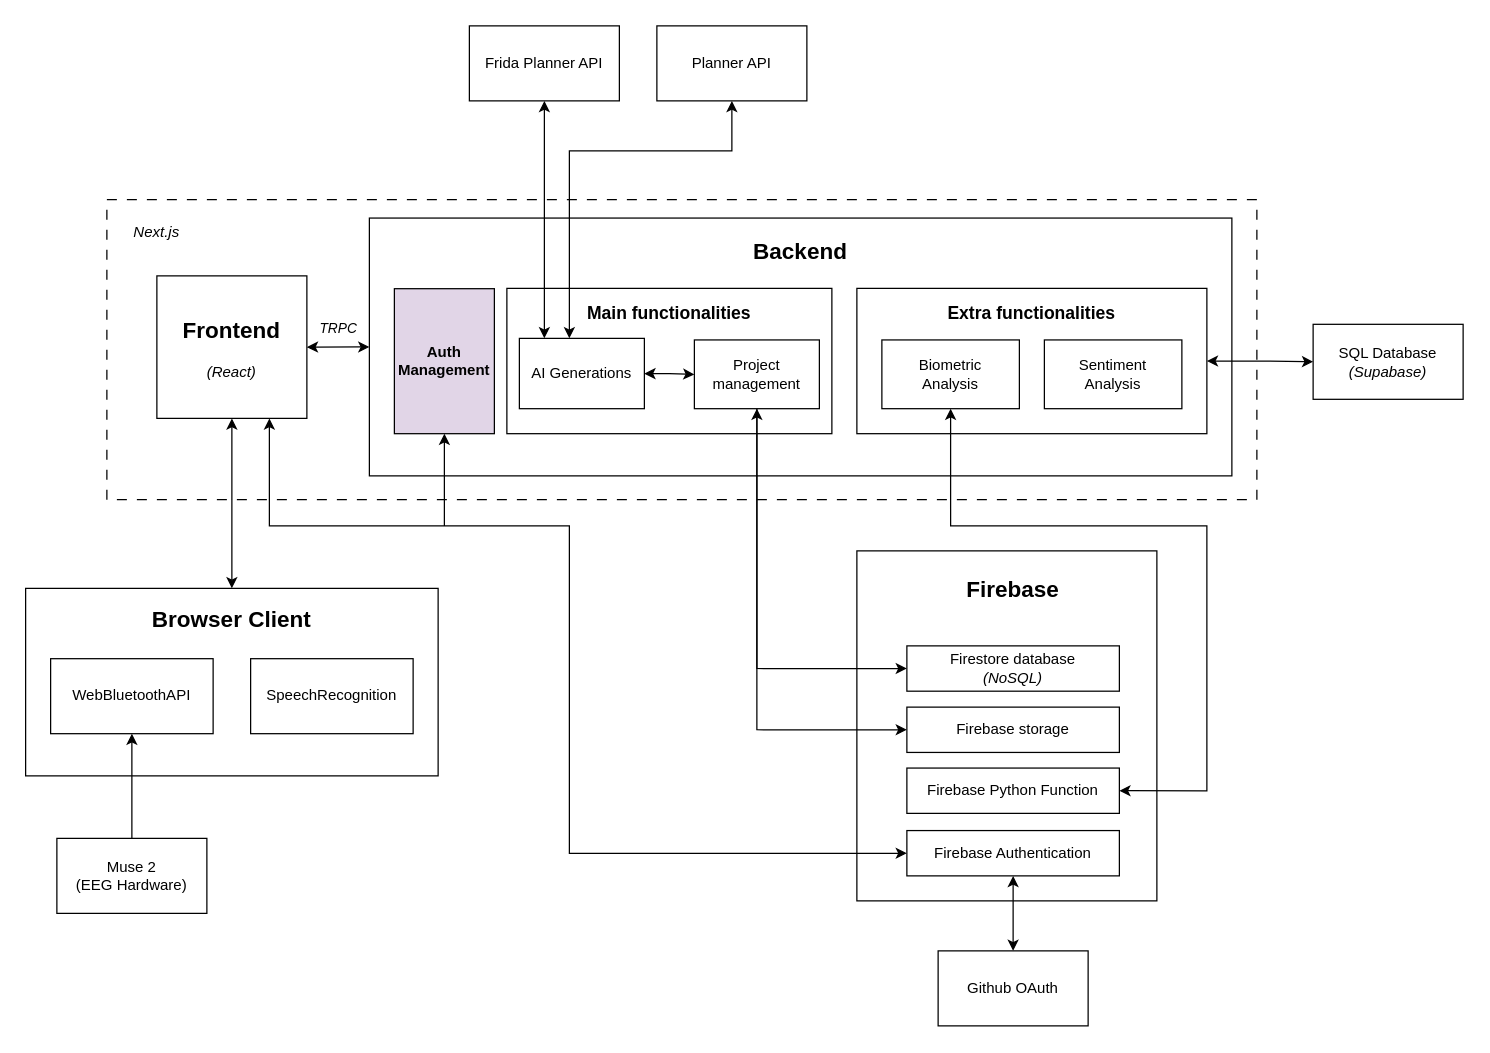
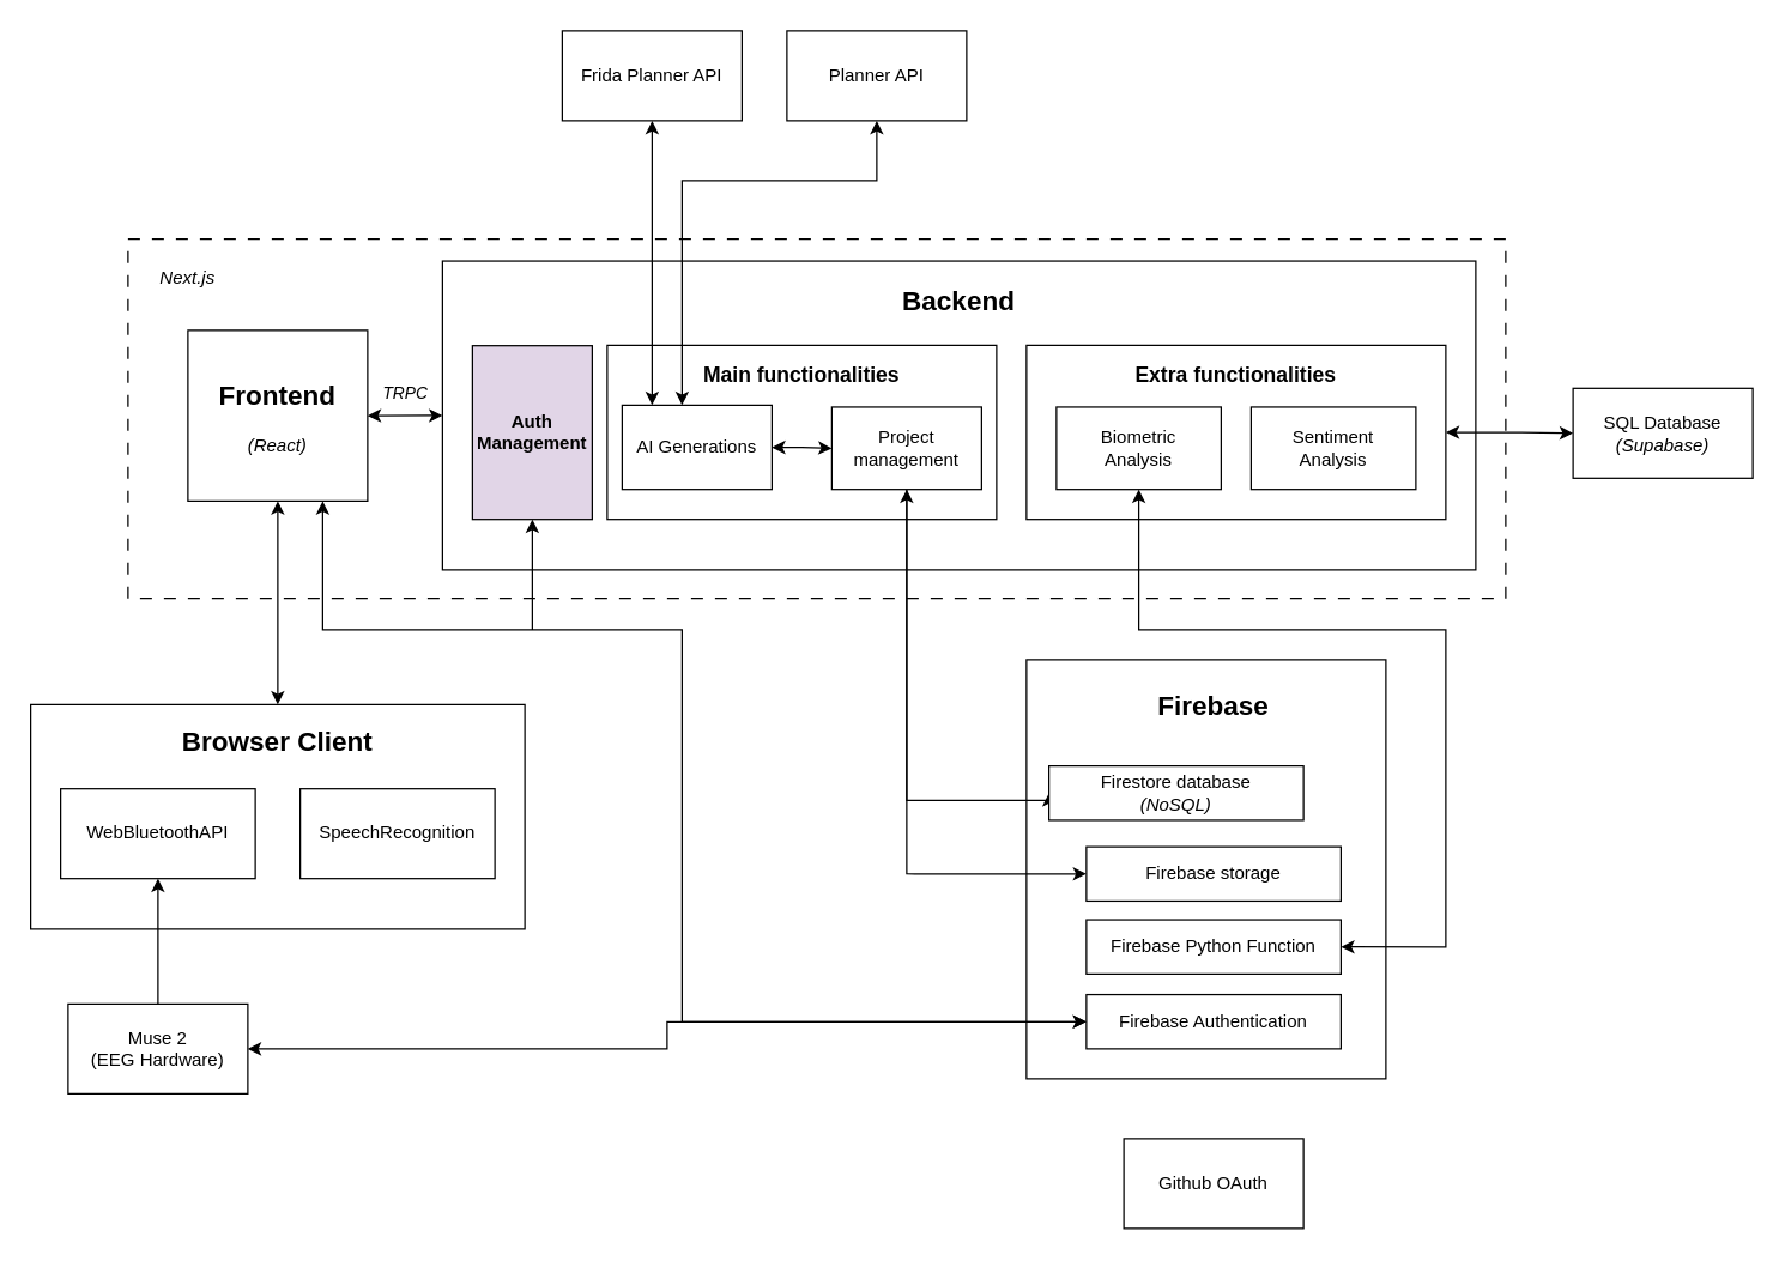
  <mxCell id="0" />
  <mxCell id="1" parent="0" />
  <mxCell id="2" value="" style="rounded=0;whiteSpace=wrap;html=1;" parent="1" vertex="1"><mxGeometry x="685" y="440" width="240" height="280" as="geometry" /></mxCell>
  <mxCell id="3" value="" style="rounded=0;whiteSpace=wrap;html=1;fillColor=none;dashed=1;dashPattern=8 8;" parent="1" vertex="1"><mxGeometry x="85" y="159" width="920" height="240" as="geometry" /></mxCell>
  <mxCell id="4" style="edgeStyle=orthogonalEdgeStyle;rounded=0;orthogonalLoop=1;jettySize=auto;html=1;entryX=0.5;entryY=0;entryDx=0;entryDy=0;startArrow=classic;startFill=1;" parent="1" source="5" target="17" edge="1"><mxGeometry relative="1" as="geometry"><Array as="points" /></mxGeometry></mxCell>
  <mxCell id="5" value="" style="rounded=0;whiteSpace=wrap;html=1;" parent="1" vertex="1"><mxGeometry x="125" y="220" width="120" height="114" as="geometry" /></mxCell>
  <mxCell id="6" value="" style="rounded=0;whiteSpace=wrap;html=1;" parent="1" vertex="1"><mxGeometry x="295" y="173.75" width="690" height="206.25" as="geometry" /></mxCell>
  <mxCell id="7" value="Next.js" style="text;html=1;align=center;verticalAlign=middle;whiteSpace=wrap;rounded=0;fontStyle=2" parent="1" vertex="1"><mxGeometry x="95" y="170" width="60" height="30" as="geometry" /></mxCell>
  <mxCell id="8" value="&lt;i&gt;TRPC&lt;/i&gt;" style="endArrow=classic;startArrow=classic;html=1;rounded=0;exitX=1;exitY=0.5;exitDx=0;exitDy=0;entryX=0;entryY=0.5;entryDx=0;entryDy=0;" parent="1" source="5" target="6" edge="1"><mxGeometry y="15" width="50" height="50" relative="1" as="geometry"><mxPoint x="375" y="300" as="sourcePoint" /><mxPoint x="425" y="250" as="targetPoint" /><mxPoint as="offset" /></mxGeometry></mxCell>
  <mxCell id="9" value="&lt;h2&gt;Backend&lt;/h2&gt;" style="text;html=1;align=center;verticalAlign=middle;whiteSpace=wrap;rounded=0;" parent="1" vertex="1"><mxGeometry x="585" y="186.25" width="110" height="30" as="geometry" /></mxCell>
  <mxCell id="10" value="&lt;div&gt;&lt;br&gt;&lt;/div&gt;" style="rounded=0;whiteSpace=wrap;html=1;" parent="1" vertex="1"><mxGeometry x="405" y="230" width="260" height="116.25" as="geometry" /></mxCell>
  <mxCell id="11" value="" style="edgeStyle=orthogonalEdgeStyle;rounded=0;orthogonalLoop=1;jettySize=auto;html=1;startArrow=classic;startFill=1;" parent="1" source="13" target="16" edge="1"><mxGeometry relative="1" as="geometry" /></mxCell>
  <mxCell id="12" style="edgeStyle=orthogonalEdgeStyle;rounded=0;orthogonalLoop=1;jettySize=auto;html=1;startArrow=classic;startFill=1;" parent="1" source="13" target="44" edge="1"><mxGeometry relative="1" as="geometry"><Array as="points"><mxPoint x="455" y="120" /><mxPoint x="585" y="120" /></Array></mxGeometry></mxCell>
  <mxCell id="13" value="AI Generations" style="rounded=0;whiteSpace=wrap;html=1;" parent="1" vertex="1"><mxGeometry x="415" y="270" width="100" height="56.25" as="geometry" /></mxCell>
  <mxCell id="14" style="edgeStyle=orthogonalEdgeStyle;rounded=0;orthogonalLoop=1;jettySize=auto;html=1;entryX=0;entryY=0.5;entryDx=0;entryDy=0;" parent="1" source="16" target="23" edge="1"><mxGeometry relative="1" as="geometry"><Array as="points"><mxPoint x="605" y="534" /></Array></mxGeometry></mxCell>
  <mxCell id="15" style="edgeStyle=orthogonalEdgeStyle;rounded=0;orthogonalLoop=1;jettySize=auto;html=1;entryX=0;entryY=0.5;entryDx=0;entryDy=0;startArrow=classic;startFill=1;" parent="1" source="16" target="24" edge="1"><mxGeometry relative="1" as="geometry"><Array as="points"><mxPoint x="605" y="583" /></Array></mxGeometry></mxCell>
  <mxCell id="16" value="Project management" style="rounded=0;whiteSpace=wrap;html=1;" parent="1" vertex="1"><mxGeometry x="555" y="271.25" width="100" height="55" as="geometry" /></mxCell>
  <mxCell id="17" value="" style="rounded=0;whiteSpace=wrap;html=1;" parent="1" vertex="1"><mxGeometry x="20" y="470" width="330" height="150" as="geometry" /></mxCell>
  <mxCell id="18" value="WebBluetoothAPI" style="rounded=0;whiteSpace=wrap;html=1;" parent="1" vertex="1"><mxGeometry x="40" y="526.25" width="130" height="60" as="geometry" /></mxCell>
  <mxCell id="19" value="" style="edgeStyle=orthogonalEdgeStyle;rounded=0;orthogonalLoop=1;jettySize=auto;html=1;" parent="1" source="20" target="18" edge="1"><mxGeometry relative="1" as="geometry" /></mxCell>
  <mxCell id="20" value="Muse 2&lt;div&gt;(EEG Hardware)&lt;/div&gt;" style="rounded=0;whiteSpace=wrap;html=1;" parent="1" vertex="1"><mxGeometry x="45" y="670" width="120" height="60" as="geometry" /></mxCell>
  <mxCell id="21" value="Firebase Python Function" style="rounded=0;whiteSpace=wrap;html=1;" parent="1" vertex="1"><mxGeometry x="725" y="613.75" width="170" height="36.25" as="geometry" /></mxCell>
  <mxCell id="22" value="SpeechRecognition" style="rounded=0;whiteSpace=wrap;html=1;" parent="1" vertex="1"><mxGeometry x="200" y="526.25" width="130" height="60" as="geometry" /></mxCell>
- <mxCell id="23" value="Firestore database&lt;div&gt;&lt;i&gt;(NoSQL)&lt;/i&gt;&lt;/div&gt;" style="rounded=0;whiteSpace=wrap;html=1;" parent="1" vertex="1"><mxGeometry x="725" y="516" width="170" height="36.25" as="geometry" /></mxCell>
+ <mxCell id="23" value="Firestore database&lt;div&gt;&lt;i&gt;(NoSQL)&lt;/i&gt;&lt;/div&gt;" style="rounded=0;whiteSpace=wrap;html=1;" parent="1" vertex="1"><mxGeometry x="700" y="511" width="170" height="36.25" as="geometry" /></mxCell>
  <mxCell id="24" value="Firebase storage" style="rounded=0;whiteSpace=wrap;html=1;" parent="1" vertex="1"><mxGeometry x="725" y="565" width="170" height="36.25" as="geometry" /></mxCell>
  <mxCell id="25" style="edgeStyle=orthogonalEdgeStyle;rounded=0;orthogonalLoop=1;jettySize=auto;html=1;startArrow=classic;startFill=1;" parent="1" source="26" target="13" edge="1"><mxGeometry relative="1" as="geometry"><Array as="points"><mxPoint x="435" y="200" /><mxPoint x="435" y="200" /></Array></mxGeometry></mxCell>
  <mxCell id="26" value="Frida Planner API" style="rounded=0;whiteSpace=wrap;html=1;" parent="1" vertex="1"><mxGeometry x="375" y="20" width="120" height="60" as="geometry" /></mxCell>
  <mxCell id="27" style="edgeStyle=orthogonalEdgeStyle;rounded=0;orthogonalLoop=1;jettySize=auto;html=1;endArrow=none;startFill=1;startArrow=classic;" parent="1" source="28" edge="1"><mxGeometry relative="1" as="geometry"><mxPoint x="355" y="420" as="targetPoint" /></mxGeometry></mxCell>
  <mxCell id="28" value="&lt;div&gt;&lt;b&gt;Auth&lt;/b&gt;&lt;/div&gt;&lt;div&gt;&lt;b&gt;Management&lt;/b&gt;&lt;/div&gt;" style="rounded=0;whiteSpace=wrap;html=1;align=center;verticalAlign=middle;fillColor=#e1d5e7;" parent="1" vertex="1"><mxGeometry x="315" y="230.25" width="80" height="116" as="geometry" /></mxCell>
  <mxCell id="29" value="SQL Database&lt;div&gt;&lt;i&gt;(Supabase)&lt;/i&gt;&lt;/div&gt;" style="rounded=0;whiteSpace=wrap;html=1;" parent="1" vertex="1"><mxGeometry x="1050" y="258.75" width="120" height="60" as="geometry" /></mxCell>
  <mxCell id="30" value="&lt;div&gt;&lt;br&gt;&lt;/div&gt;" style="rounded=0;whiteSpace=wrap;html=1;" parent="1" vertex="1"><mxGeometry x="685" y="230" width="280" height="116.25" as="geometry" /></mxCell>
  <mxCell id="31" value="Biometric&lt;div&gt;Analysis&lt;/div&gt;" style="rounded=0;whiteSpace=wrap;html=1;" parent="1" vertex="1"><mxGeometry x="705" y="271.25" width="110" height="55" as="geometry" /></mxCell>
  <mxCell id="32" style="edgeStyle=orthogonalEdgeStyle;rounded=0;orthogonalLoop=1;jettySize=auto;html=1;entryX=0;entryY=0.5;entryDx=0;entryDy=0;startArrow=classic;startFill=1;exitX=1;exitY=0.5;exitDx=0;exitDy=0;" parent="1" source="30" target="29" edge="1"><mxGeometry relative="1" as="geometry"><mxPoint x="1045" y="250" as="sourcePoint" /></mxGeometry></mxCell>
  <mxCell id="33" value="&lt;h2&gt;Browser Client&lt;/h2&gt;" style="text;html=1;align=center;verticalAlign=middle;whiteSpace=wrap;rounded=0;" parent="1" vertex="1"><mxGeometry x="85" y="480" width="200" height="30" as="geometry" /></mxCell>
  <mxCell id="34" value="&lt;h2&gt;Firebase&lt;/h2&gt;" style="text;html=1;align=center;verticalAlign=middle;whiteSpace=wrap;rounded=0;" parent="1" vertex="1"><mxGeometry x="755" y="456.25" width="110" height="30" as="geometry" /></mxCell>
  <mxCell id="35" value="&lt;h3&gt;Main functionalities&lt;/h3&gt;" style="text;html=1;align=center;verticalAlign=middle;whiteSpace=wrap;rounded=0;" parent="1" vertex="1"><mxGeometry x="455" y="235.25" width="160" height="30" as="geometry" /></mxCell>
  <mxCell id="36" value="&lt;h3&gt;Extra functionalities&lt;/h3&gt;" style="text;html=1;align=center;verticalAlign=middle;whiteSpace=wrap;rounded=0;" parent="1" vertex="1"><mxGeometry x="745" y="235.25" width="160" height="30" as="geometry" /></mxCell>
  <mxCell id="37" style="edgeStyle=orthogonalEdgeStyle;rounded=0;orthogonalLoop=1;jettySize=auto;html=1;entryX=1;entryY=0.5;entryDx=0;entryDy=0;exitX=0.5;exitY=1;exitDx=0;exitDy=0;startArrow=classic;startFill=1;" parent="1" edge="1"><mxGeometry relative="1" as="geometry"><mxPoint x="759.99" y="326.25" as="sourcePoint" /><mxPoint x="894.99" y="631.875" as="targetPoint" /><Array as="points"><mxPoint x="760" y="420" /><mxPoint x="965" y="420" /><mxPoint x="965" y="632" /></Array></mxGeometry></mxCell>
  <mxCell id="38" value="Sentiment&lt;div&gt;Analysis&lt;/div&gt;" style="rounded=0;whiteSpace=wrap;html=1;" parent="1" vertex="1"><mxGeometry x="835" y="271.25" width="110" height="55" as="geometry" /></mxCell>
  <mxCell id="39" value="&lt;h2&gt;Frontend&lt;/h2&gt;&lt;p&gt;&lt;i&gt;(React)&lt;/i&gt;&lt;/p&gt;" style="text;html=1;align=center;verticalAlign=middle;whiteSpace=wrap;rounded=0;" parent="1" vertex="1"><mxGeometry x="130" y="241.88" width="110" height="70" as="geometry" /></mxCell>
  <mxCell id="40" style="edgeStyle=orthogonalEdgeStyle;rounded=0;orthogonalLoop=1;jettySize=auto;html=1;startArrow=classic;startFill=1;" parent="1" source="42" target="5" edge="1"><mxGeometry relative="1" as="geometry"><Array as="points"><mxPoint x="455" y="682" /><mxPoint x="455" y="420" /><mxPoint x="215" y="420" /></Array></mxGeometry></mxCell>
- <mxCell id="41" style="edgeStyle=orthogonalEdgeStyle;rounded=0;orthogonalLoop=1;jettySize=auto;html=1;startArrow=classic;startFill=1;" parent="1" source="42" target="43" edge="1"><mxGeometry relative="1" as="geometry" /></mxCell>
+ <mxCell id="41" style="edgeStyle=orthogonalEdgeStyle;rounded=0;orthogonalLoop=1;jettySize=auto;html=1;startArrow=classic;startFill=1;" parent="1" source="42" target="20" edge="1"><mxGeometry relative="1" as="geometry" /></mxCell>
  <mxCell id="42" value="Firebase Authentication" style="rounded=0;whiteSpace=wrap;html=1;" parent="1" vertex="1"><mxGeometry x="725" y="663.75" width="170" height="36.25" as="geometry" /></mxCell>
  <mxCell id="43" value="Github OAuth" style="rounded=0;whiteSpace=wrap;html=1;" parent="1" vertex="1"><mxGeometry x="750" y="760" width="120" height="60" as="geometry" /></mxCell>
  <mxCell id="44" value="Planner API" style="rounded=0;whiteSpace=wrap;html=1;" parent="1" vertex="1"><mxGeometry x="525" y="20" width="120" height="60" as="geometry" /></mxCell>
